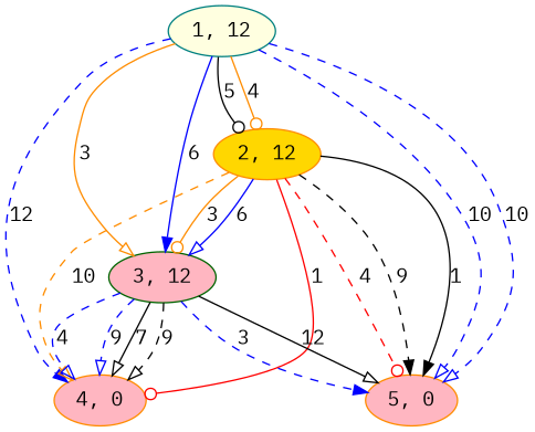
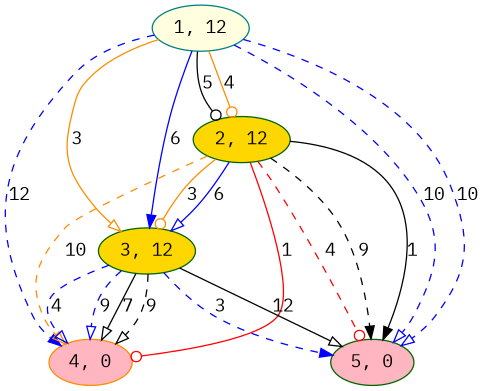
  digraph {
    fontname="IBM Plex Mono"
    node [color=darkgreen fillcolor=gold fontname="IBM Plex Mono" style=filled]
    edge [arrowhead=onormal color=blue fontname="IBM Plex Mono" style=solid]
    n1 [color=teal fillcolor=lightyellow label="1, 12"]
-   n2 [color=darkorange label="2, 12"]
-   n3 [fillcolor=lightpink label="3, 12"]
+   n2 [label="2, 12"]
+   n3 [label="3, 12"]
    n4 [color=darkorange fillcolor=lightpink label="4, 0"]
-   n5 [color=darkorange fillcolor=lightpink label="5, 0"]
+   n5 [fillcolor=lightpink label="5, 0"]
    n1 -> n2 [arrowhead=odot color=black label=5]
    n1 -> n2 [arrowhead=odot color=darkorange label=4]
    n1 -> n3 [color=darkorange label=3]
    n1 -> n3 [arrowhead=normal label=6]
    n1 -> n4 [arrowhead=normal label=12 style=dashed]
    n1 -> n5 [label=10 style=dashed]
    n1 -> n5 [label=10 style=dashed]
    n2 -> n3 [arrowhead=odot color=darkorange label=3]
    n2 -> n3 [label=6]
    n2 -> n4 [color=darkorange label=10 style=dashed]
    n2 -> n4 [arrowhead=odot color=red label=1]
    n2 -> n5 [arrowhead=normal color=black label=1]
    n2 -> n5 [arrowhead=odot color=red label=4 style=dashed]
    n2 -> n5 [arrowhead=normal color=black label=9 style=dashed]
    n3 -> n4 [color=black label=7]
    n3 -> n4 [color=black label=9 style=dashed]
    n3 -> n4 [label=4 style=dashed]
    n3 -> n4 [label=9 style=dashed]
    n3 -> n5 [arrowhead=normal label=3 style=dashed]
    n3 -> n5 [color=black label=12]
  }
